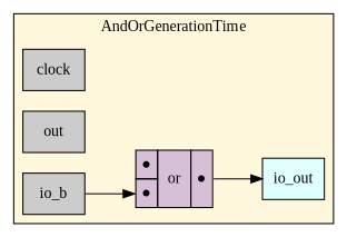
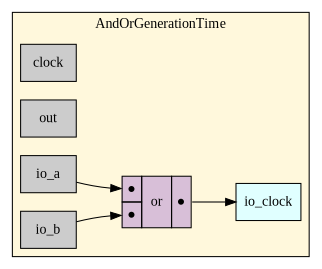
  digraph {
    fontname="Liberation Serif"
    rankdir=LR
    node [fillcolor="#CCCCCC" fontname="Liberation Serif" rank=0 shape=rectangle style=filled]
    edge [fontname="Liberation Serif"]
    n1 [label=clock]
    n2 [label=out]
+   n3 [label=io_a]
    n4 [label=< <TABLE BORDER="0" CELLBORDER="1" CELLSPACING="0" CELLPADDING="4" BGCOLOR="#D8BFD8">   <TR>     <TD PORT="in1">&#x25cf;</TD>     <TD ROWSPAN="2" > or </TD>     <TD ROWSPAN="2" PORT="out">&#x25cf;</TD>   </TR>   <TR>     <TD PORT="in2">&#x25cf;</TD>   </TR> </TABLE>> shape=plaintext fillcolor="" rank="" style=""]
    n5 [label=io_b]
-   n6 [fillcolor="#E0FFFF" label=io_out rank=1000]
+   n6 [fillcolor="#E0FFFF" label=io_clock rank=1000]
    subgraph cluster_1 {
      bgcolor="#FFF8DC"
      label=AndOrGenerationTime
      n1
      n2
+     n3
      n4
      n5
      n6
    }
+   n3 -> n4 [headport=in1]
    n4 -> n6 [tailport=out]
    n5 -> n4 [headport=in2]
  }
